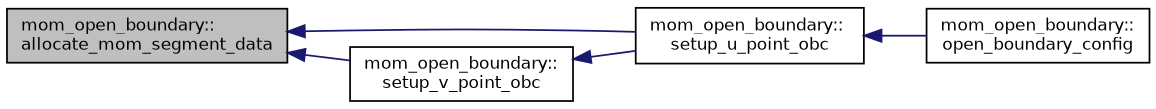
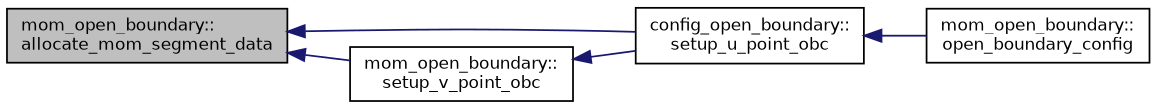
  digraph {
    rankdir=LR
    node [color=black fillcolor=white fontname=Helvetica fontsize=10 shape=record style=filled]
    edge [color=midnightblue dir=back fontname=Helvetica fontsize=10 labelfontname=Helvetica labelfontsize=10 style=solid]
    n1 [fillcolor=grey75 fontcolor=black height=0.2 label="mom_open_boundary::\lallocate_mom_segment_data" width=0.4]
-   n2 [height=0.2 label="mom_open_boundary::\lsetup_u_point_obc" width=0.4]
+   n2 [height=0.2 label="config_open_boundary::\lsetup_u_point_obc" width=0.4]
    n3 [height=0.2 label="mom_open_boundary::\lsetup_v_point_obc" width=0.4]
    n4 [height=0.2 label="mom_open_boundary::\lopen_boundary_config" width=0.4]
    n1 -> n2
    n1 -> n3
    n2 -> n4
    n3 -> n2
  }
